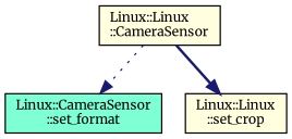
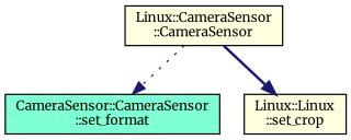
  digraph {
    fontname=Merriweather
    rankdir=TB
    node [color=black fillcolor=lightyellow fontname=Merriweather fontsize=10 shape=record style=filled]
    edge [color=midnightblue fontname=Merriweather fontsize=10 labelfontname=Helvetica labelfontsize=10]
-   n1 [fontcolor=black height=0.2 label="Linux::Linux\l::CameraSensor" width=0.4]
-   n2 [fillcolor=aquamarine height=0.2 label="Linux::CameraSensor\l::set_format" width=0.4]
+   n1 [fontcolor=black height=0.2 label="Linux::CameraSensor\l::CameraSensor" width=0.4]
+   n2 [fillcolor=aquamarine height=0.2 label="CameraSensor::CameraSensor\l::set_format" width=0.4]
    n3 [height=0.2 label="Linux::Linux\l::set_crop" width=0.4]
    n1 -> n2 [style=dotted]
    n1 -> n3 [style=bold]
  }
